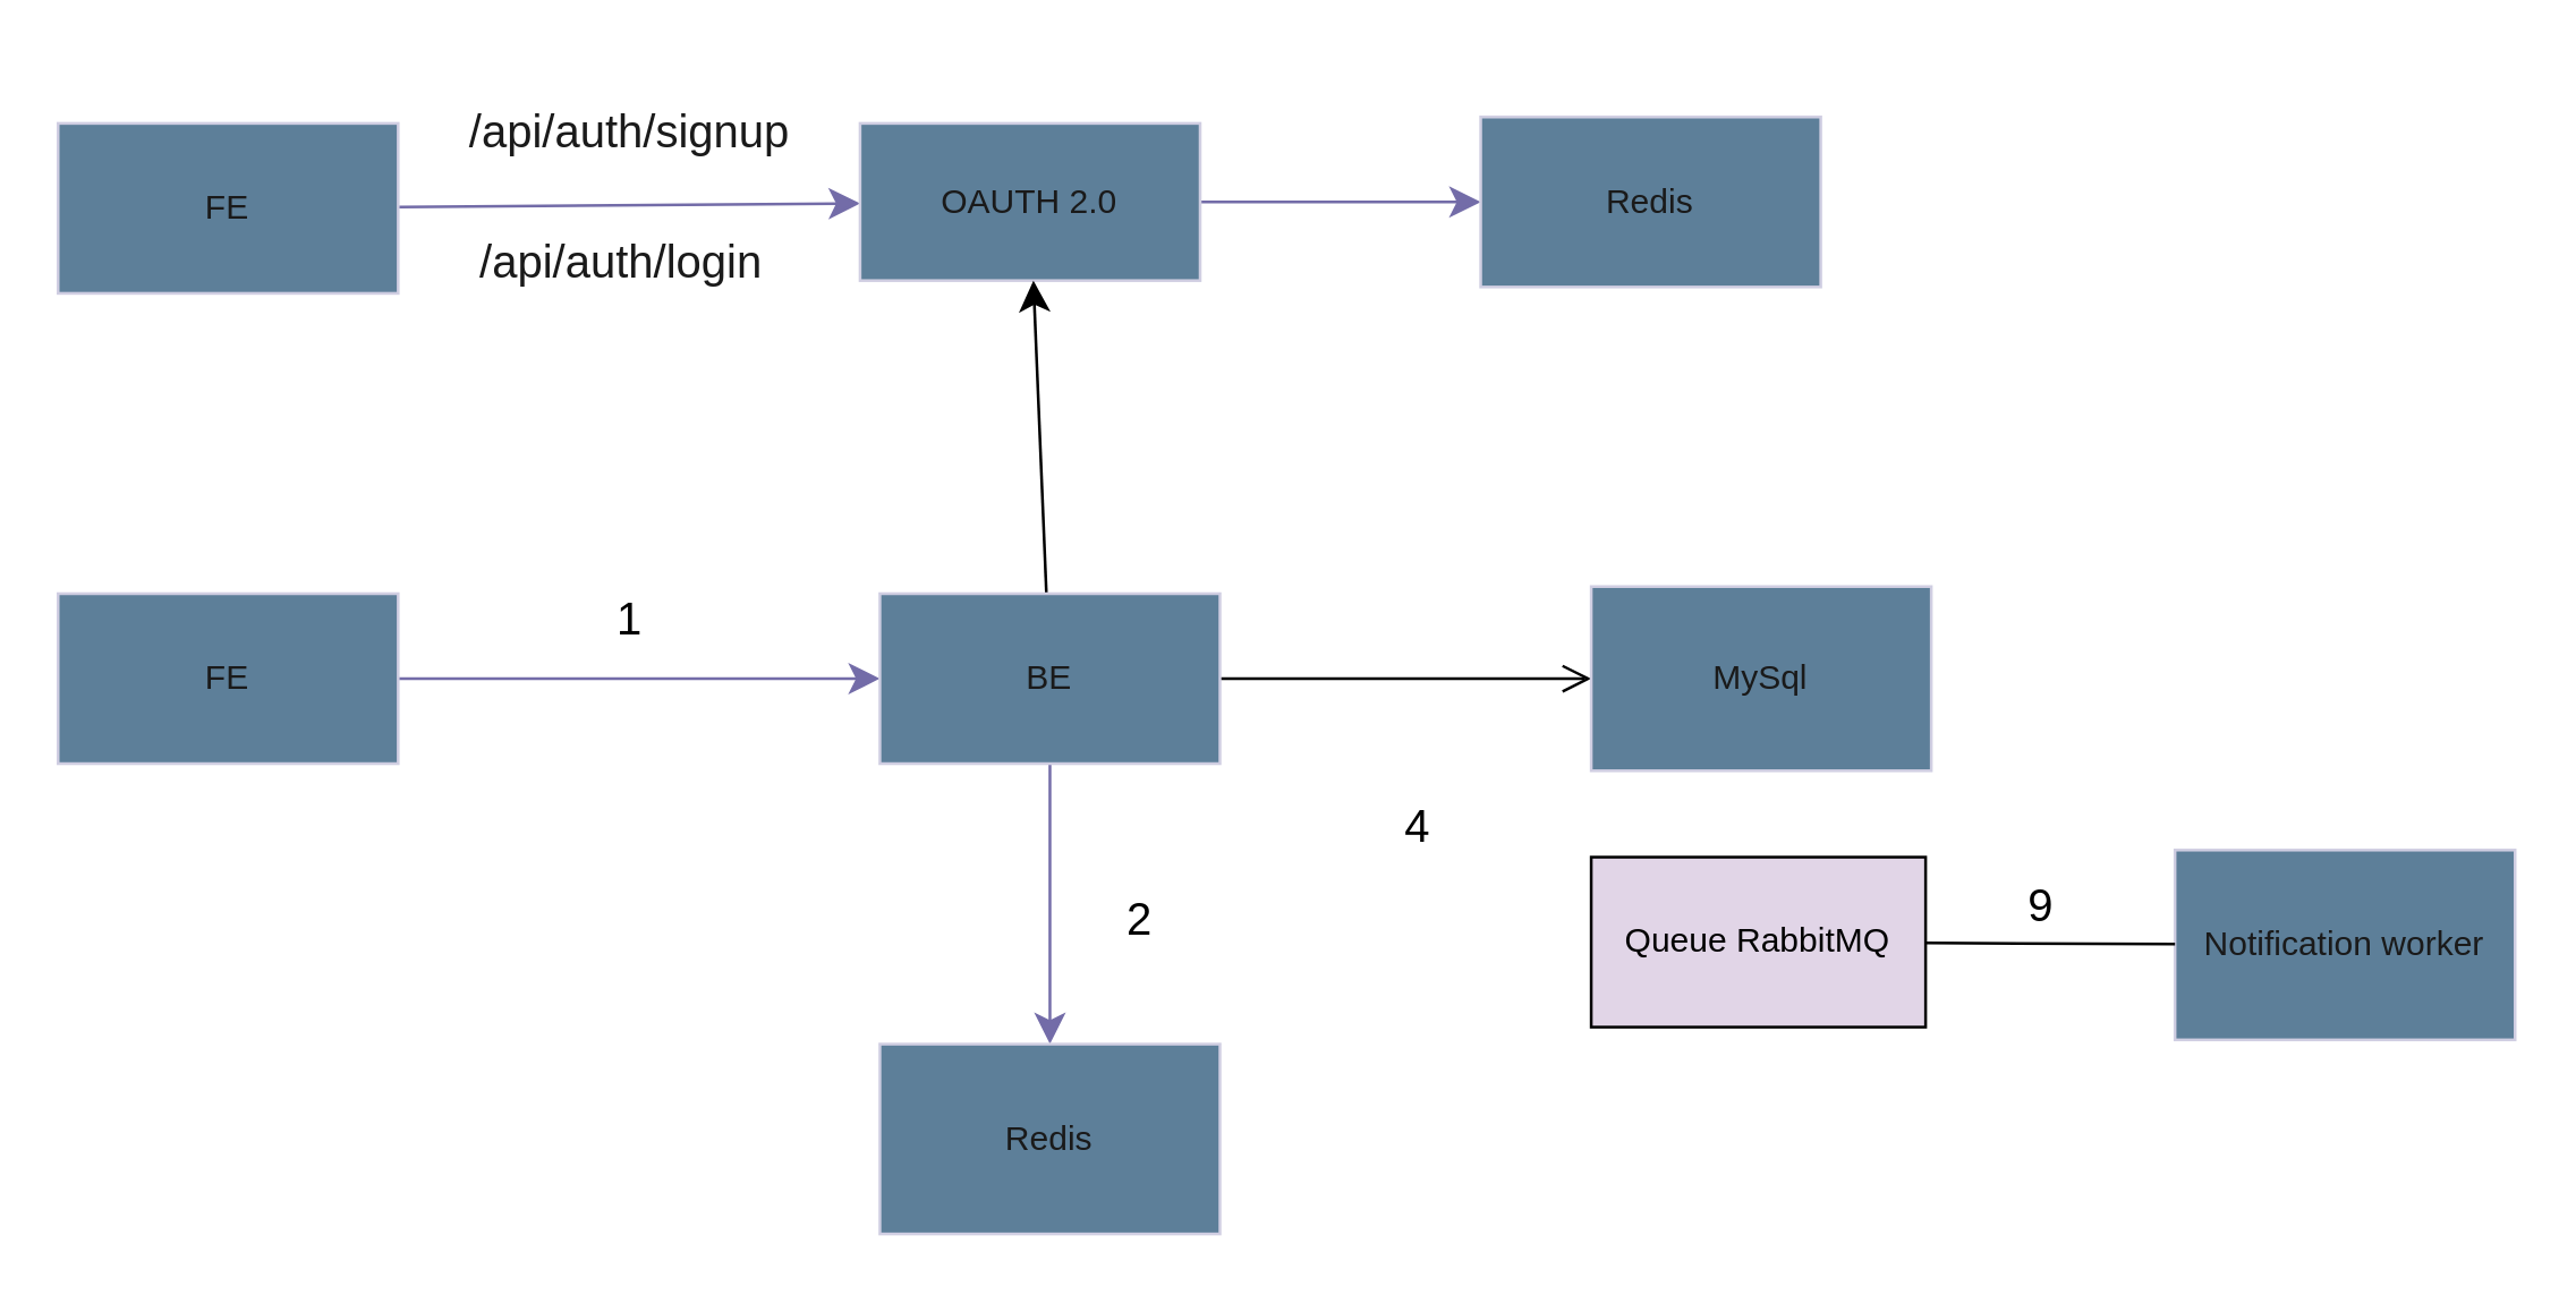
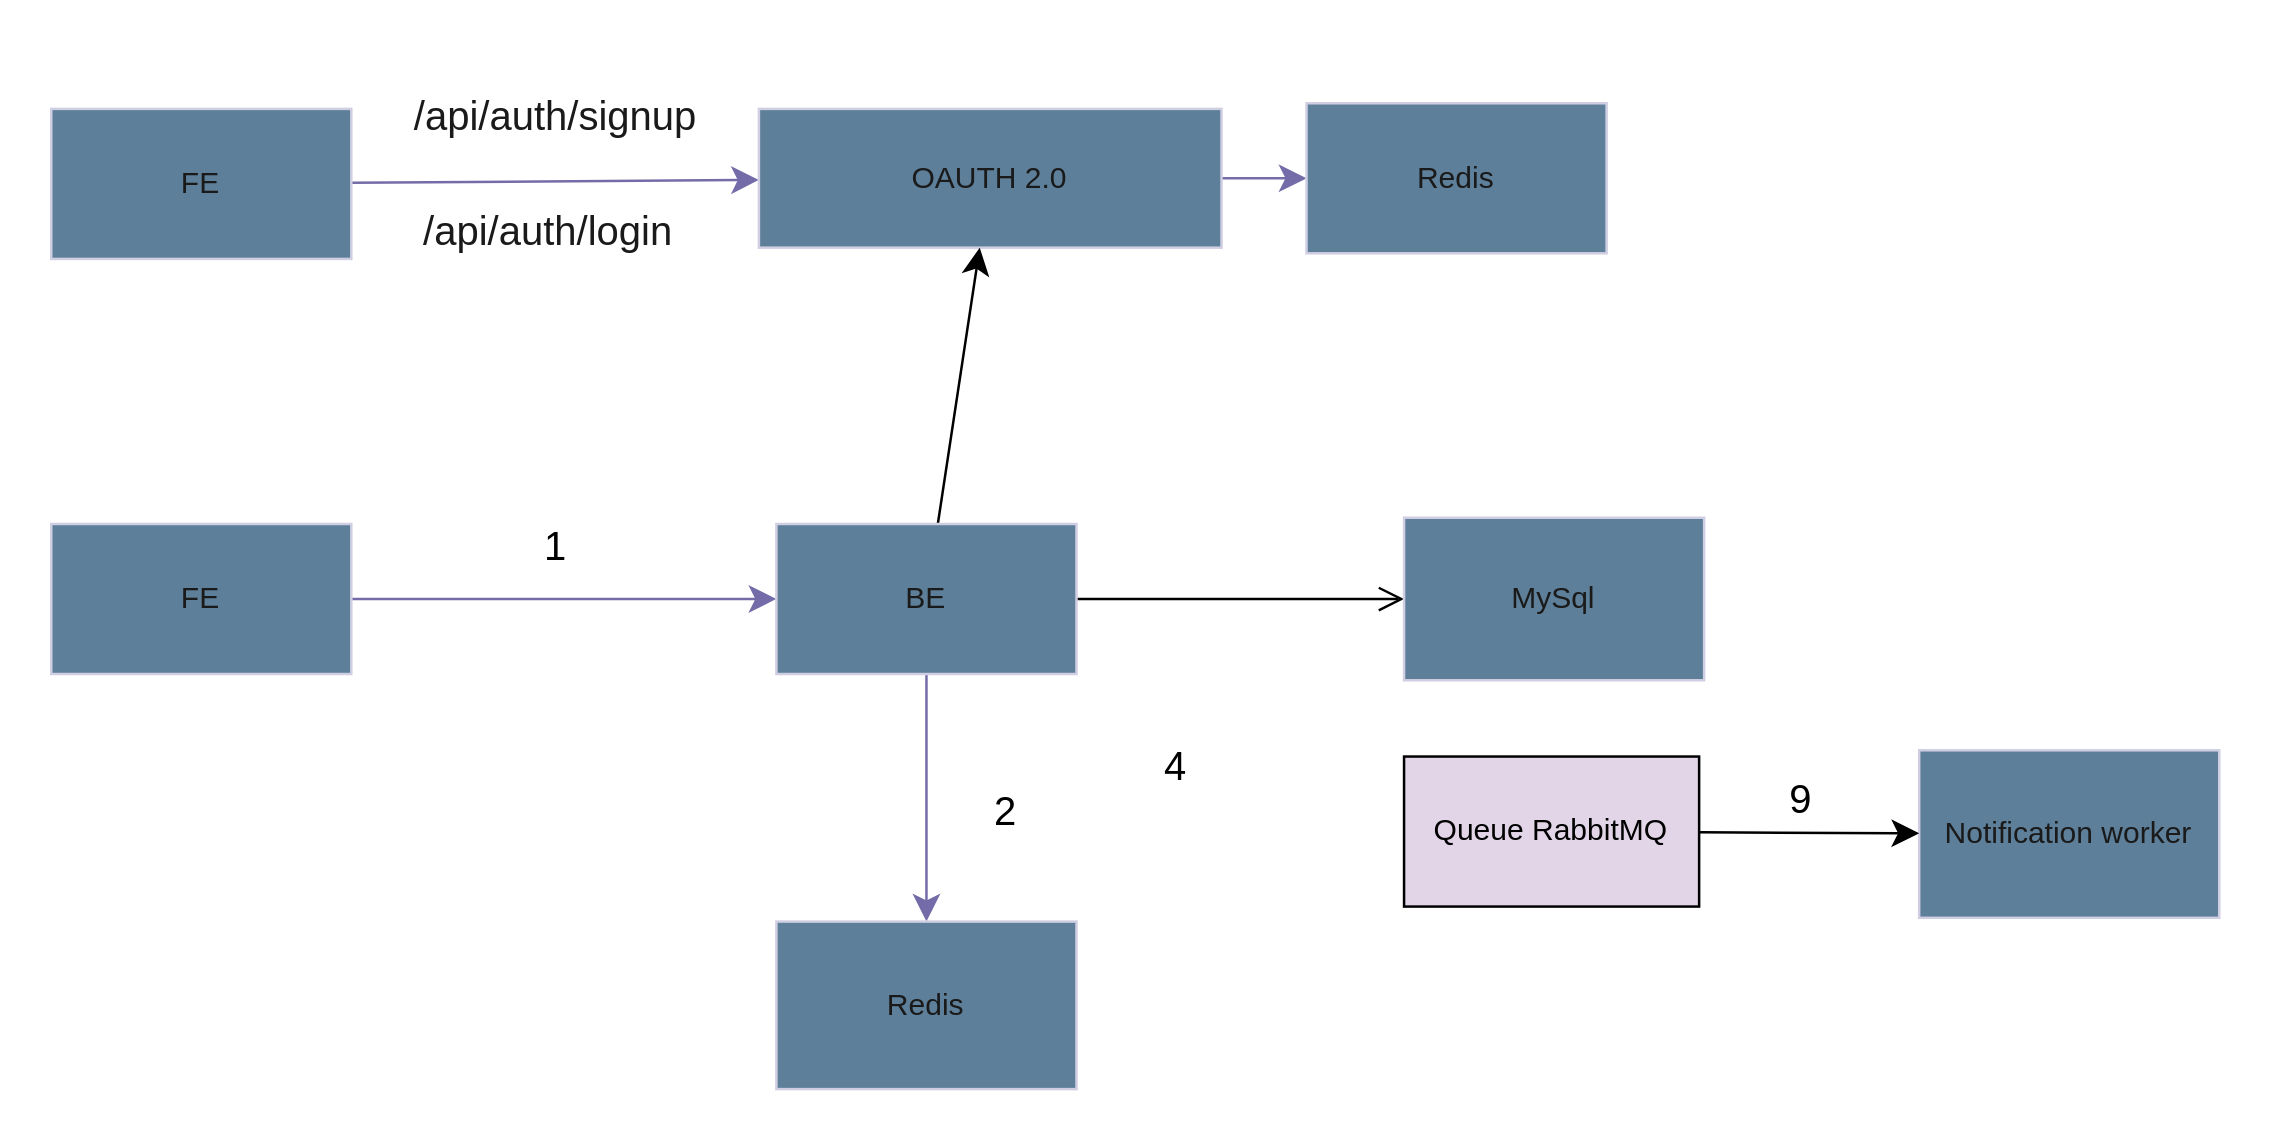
  <mxCell id="0" />
  <mxCell id="1" parent="0" />
  <mxCell id="2" style="edgeStyle=none;curved=1;rounded=0;orthogonalLoop=1;jettySize=auto;html=1;fontSize=12;startSize=8;endSize=8;labelBackgroundColor=none;strokeColor=#736CA8;fontColor=default;" edge="1" parent="1" source="3" target="5"><mxGeometry relative="1" as="geometry" /></mxCell>
  <mxCell id="3" value="FE" style="rounded=0;whiteSpace=wrap;html=1;labelBackgroundColor=none;fillColor=#5D7F99;strokeColor=#D0CEE2;fontColor=#1A1A1A;" vertex="1" parent="1"><mxGeometry x="20" y="43" width="120" height="60" as="geometry" /></mxCell>
  <mxCell id="4" style="edgeStyle=none;curved=1;rounded=0;orthogonalLoop=1;jettySize=auto;html=1;entryX=0;entryY=0.5;entryDx=0;entryDy=0;fontSize=12;startSize=8;endSize=8;labelBackgroundColor=none;strokeColor=#736CA8;fontColor=default;" edge="1" parent="1" source="5" target="7"><mxGeometry relative="1" as="geometry" /></mxCell>
- <mxCell id="5" value="OAUTH 2.0" style="rounded=0;whiteSpace=wrap;html=1;labelBackgroundColor=none;fillColor=#5D7F99;strokeColor=#D0CEE2;fontColor=#1A1A1A;" vertex="1" parent="1"><mxGeometry x="303" y="43" width="120" height="55.5" as="geometry" /></mxCell>
+ <mxCell id="5" value="OAUTH 2.0" style="rounded=0;whiteSpace=wrap;html=1;labelBackgroundColor=none;fillColor=#5D7F99;strokeColor=#D0CEE2;fontColor=#1A1A1A;" vertex="1" parent="1"><mxGeometry x="303" y="43" width="185" height="55.5" as="geometry" /></mxCell>
  <mxCell id="6" style="edgeStyle=none;curved=1;rounded=0;orthogonalLoop=1;jettySize=auto;html=1;exitX=0;exitY=0.5;exitDx=0;exitDy=0;fontSize=12;startSize=8;endSize=8;labelBackgroundColor=none;strokeColor=#736CA8;fontColor=default;" edge="1" parent="1" source="5" target="5"><mxGeometry relative="1" as="geometry" /></mxCell>
  <mxCell id="7" value="Redis" style="rounded=0;whiteSpace=wrap;html=1;labelBackgroundColor=none;fillColor=#5D7F99;strokeColor=#D0CEE2;fontColor=#1A1A1A;" vertex="1" parent="1"><mxGeometry x="522" y="40.75" width="120" height="60" as="geometry" /></mxCell>
  <mxCell id="8" value="/api/auth/signup" style="text;html=1;align=center;verticalAlign=middle;whiteSpace=wrap;rounded=0;fontSize=16;labelBackgroundColor=none;fontColor=#1A1A1A;" vertex="1" parent="1"><mxGeometry x="154" y="20" width="136" height="51" as="geometry" /></mxCell>
  <mxCell id="9" style="edgeStyle=none;curved=1;rounded=0;orthogonalLoop=1;jettySize=auto;html=1;fontSize=12;startSize=8;endSize=8;labelBackgroundColor=none;strokeColor=#736CA8;fontColor=default;" edge="1" parent="1" source="10" target="15"><mxGeometry relative="1" as="geometry" /></mxCell>
  <mxCell id="10" value="FE" style="rounded=0;whiteSpace=wrap;html=1;labelBackgroundColor=none;fillColor=#5D7F99;strokeColor=#D0CEE2;fontColor=#1A1A1A;" vertex="1" parent="1"><mxGeometry x="20" y="209" width="120" height="60" as="geometry" /></mxCell>
  <mxCell id="11" value="/api/auth/login" style="text;html=1;align=center;verticalAlign=middle;whiteSpace=wrap;rounded=0;fontSize=16;labelBackgroundColor=none;fontColor=#1A1A1A;" vertex="1" parent="1"><mxGeometry x="151" y="66" width="136" height="51" as="geometry" /></mxCell>
  <mxCell id="12" style="edgeStyle=none;curved=1;rounded=0;orthogonalLoop=1;jettySize=auto;html=1;fontSize=12;startSize=8;endSize=8;labelBackgroundColor=none;strokeColor=#736CA8;fontColor=default;" edge="1" parent="1" source="15" target="16"><mxGeometry relative="1" as="geometry" /></mxCell>
  <mxCell id="13" style="edgeStyle=none;curved=1;rounded=0;orthogonalLoop=1;jettySize=auto;html=1;fontSize=12;startSize=8;endSize=8;endArrow=open;" edge="1" parent="1" source="15" target="17"><mxGeometry relative="1" as="geometry" /></mxCell>
  <mxCell id="14" style="edgeStyle=none;curved=1;rounded=0;orthogonalLoop=1;jettySize=auto;html=1;fontSize=12;startSize=8;endSize=8;" edge="1" parent="1" source="15" target="5"><mxGeometry relative="1" as="geometry" /></mxCell>
  <mxCell id="15" value="BE" style="rounded=0;whiteSpace=wrap;html=1;labelBackgroundColor=none;fillColor=#5D7F99;strokeColor=#D0CEE2;fontColor=#1A1A1A;" vertex="1" parent="1"><mxGeometry x="310" y="209" width="120" height="60" as="geometry" /></mxCell>
  <mxCell id="16" value="Redis" style="rounded=0;whiteSpace=wrap;html=1;labelBackgroundColor=none;fillColor=#5D7F99;strokeColor=#D0CEE2;fontColor=#1A1A1A;" vertex="1" parent="1"><mxGeometry x="310" y="368" width="120" height="67" as="geometry" /></mxCell>
  <mxCell id="17" value="MySql" style="rounded=0;whiteSpace=wrap;html=1;labelBackgroundColor=none;fillColor=#5D7F99;strokeColor=#D0CEE2;fontColor=#1A1A1A;" vertex="1" parent="1"><mxGeometry x="561" y="206.5" width="120" height="65" as="geometry" /></mxCell>
  <mxCell id="18" value="Notification worker" style="rounded=0;whiteSpace=wrap;html=1;labelBackgroundColor=none;fillColor=#5D7F99;strokeColor=#D0CEE2;fontColor=#1A1A1A;" vertex="1" parent="1"><mxGeometry x="767" y="299.5" width="120" height="67" as="geometry" /></mxCell>
- <mxCell id="19" style="edgeStyle=none;curved=1;rounded=0;orthogonalLoop=1;jettySize=auto;html=1;fontSize=12;startSize=8;endSize=8;endArrow=none;" edge="1" parent="1" source="20" target="18"><mxGeometry relative="1" as="geometry" /></mxCell>
+ <mxCell id="19" style="edgeStyle=none;curved=1;rounded=0;orthogonalLoop=1;jettySize=auto;html=1;fontSize=12;startSize=8;endSize=8;" edge="1" parent="1" source="20" target="18"><mxGeometry relative="1" as="geometry" /></mxCell>
  <mxCell id="20" value="Queue RabbitMQ" style="rounded=0;whiteSpace=wrap;html=1;fillColor=#e1d5e7;" vertex="1" parent="1"><mxGeometry x="561" y="302" width="118" height="60" as="geometry" /></mxCell>
  <mxCell id="21" value="1" style="text;html=1;align=center;verticalAlign=middle;whiteSpace=wrap;rounded=0;fontSize=16;" vertex="1" parent="1"><mxGeometry x="192" y="202" width="60" height="32" as="geometry" /></mxCell>
  <mxCell id="22" value="2" style="text;html=1;align=center;verticalAlign=middle;whiteSpace=wrap;rounded=0;fontSize=16;" vertex="1" parent="1"><mxGeometry x="372" y="308" width="60" height="32" as="geometry" /></mxCell>
- <mxCell id="23" value="4" style="text;html=1;align=center;verticalAlign=middle;whiteSpace=wrap;rounded=0;fontSize=16;" vertex="1" parent="1"><mxGeometry x="470" y="276.5" width="60" height="28" as="geometry" /></mxCell>
+ <mxCell id="23" value="4" style="text;html=1;align=center;verticalAlign=middle;whiteSpace=wrap;rounded=0;fontSize=16;" vertex="1" parent="1"><mxGeometry x="440" y="291.5" width="60" height="28" as="geometry" /></mxCell>
  <mxCell id="24" value="9" style="text;html=1;align=center;verticalAlign=middle;whiteSpace=wrap;rounded=0;fontSize=16;" vertex="1" parent="1"><mxGeometry x="690" y="304.5" width="60" height="28" as="geometry" /></mxCell>
